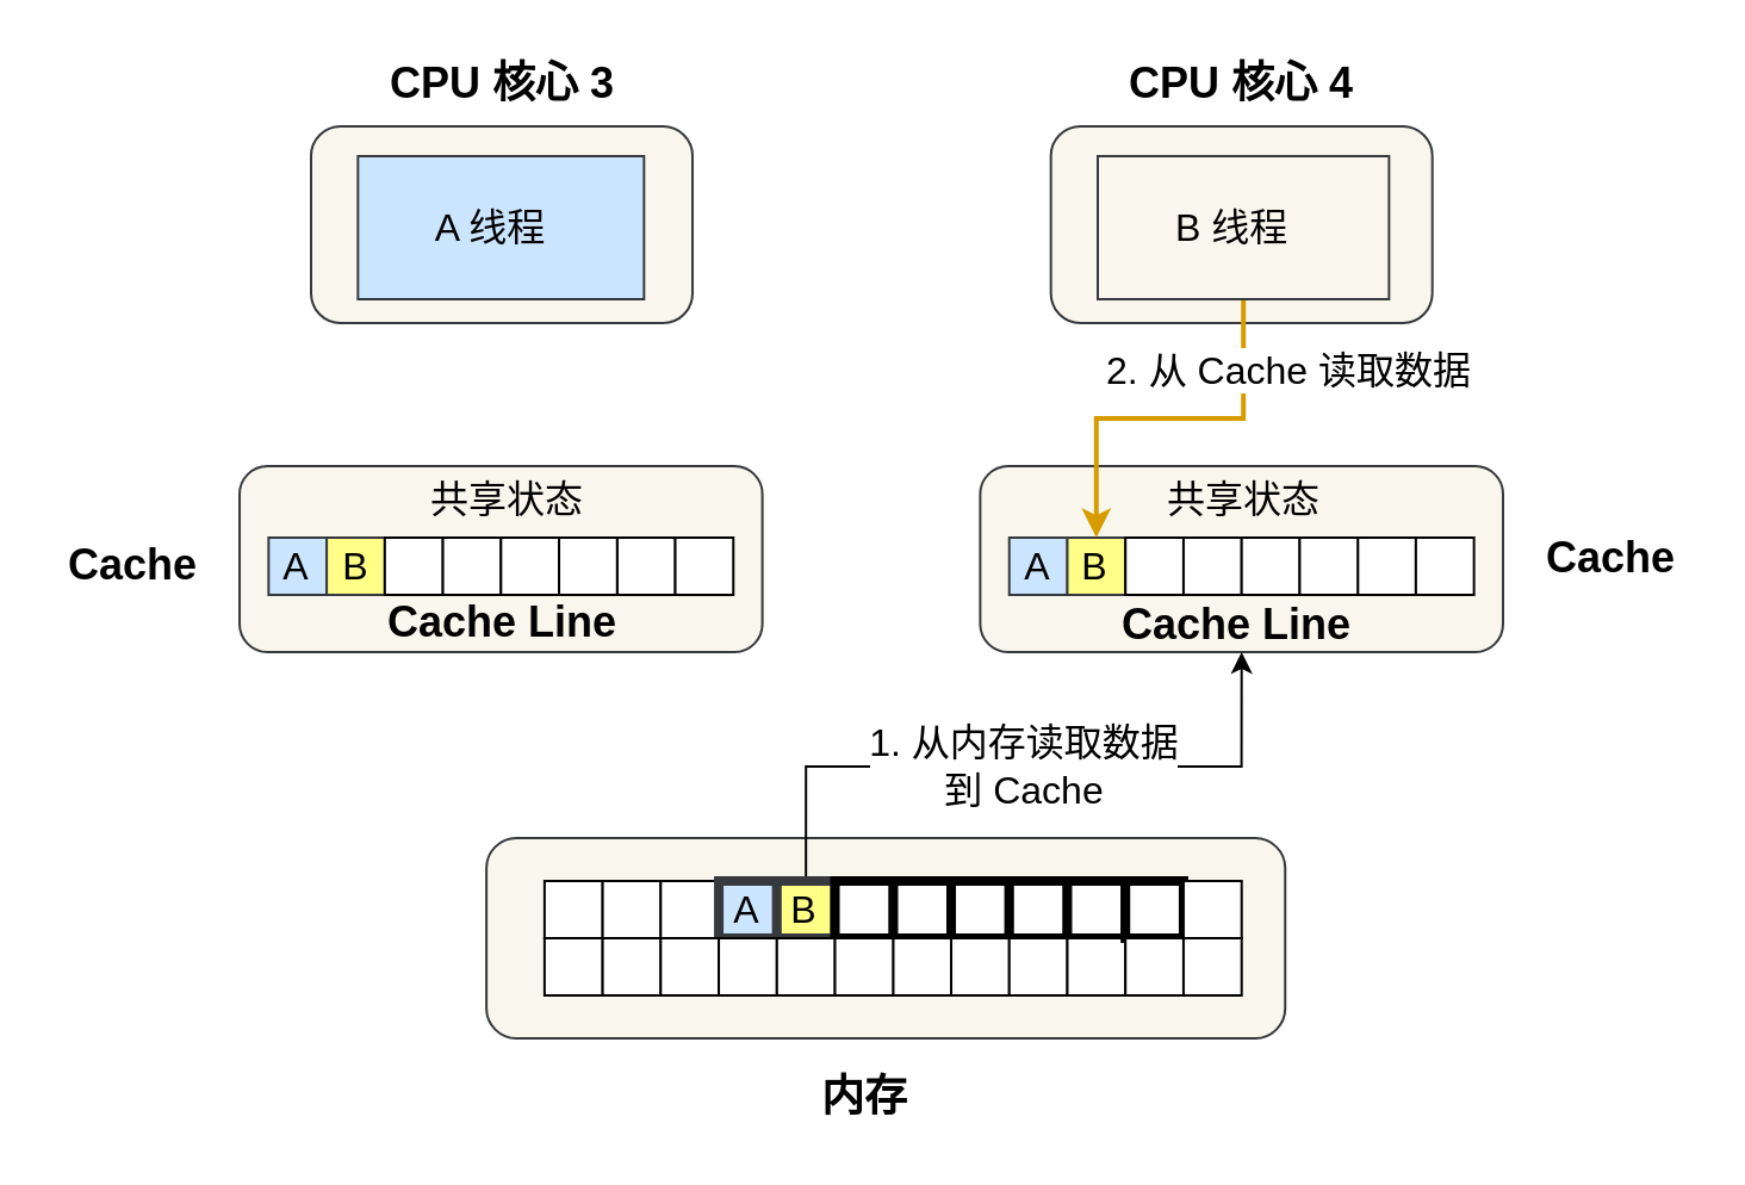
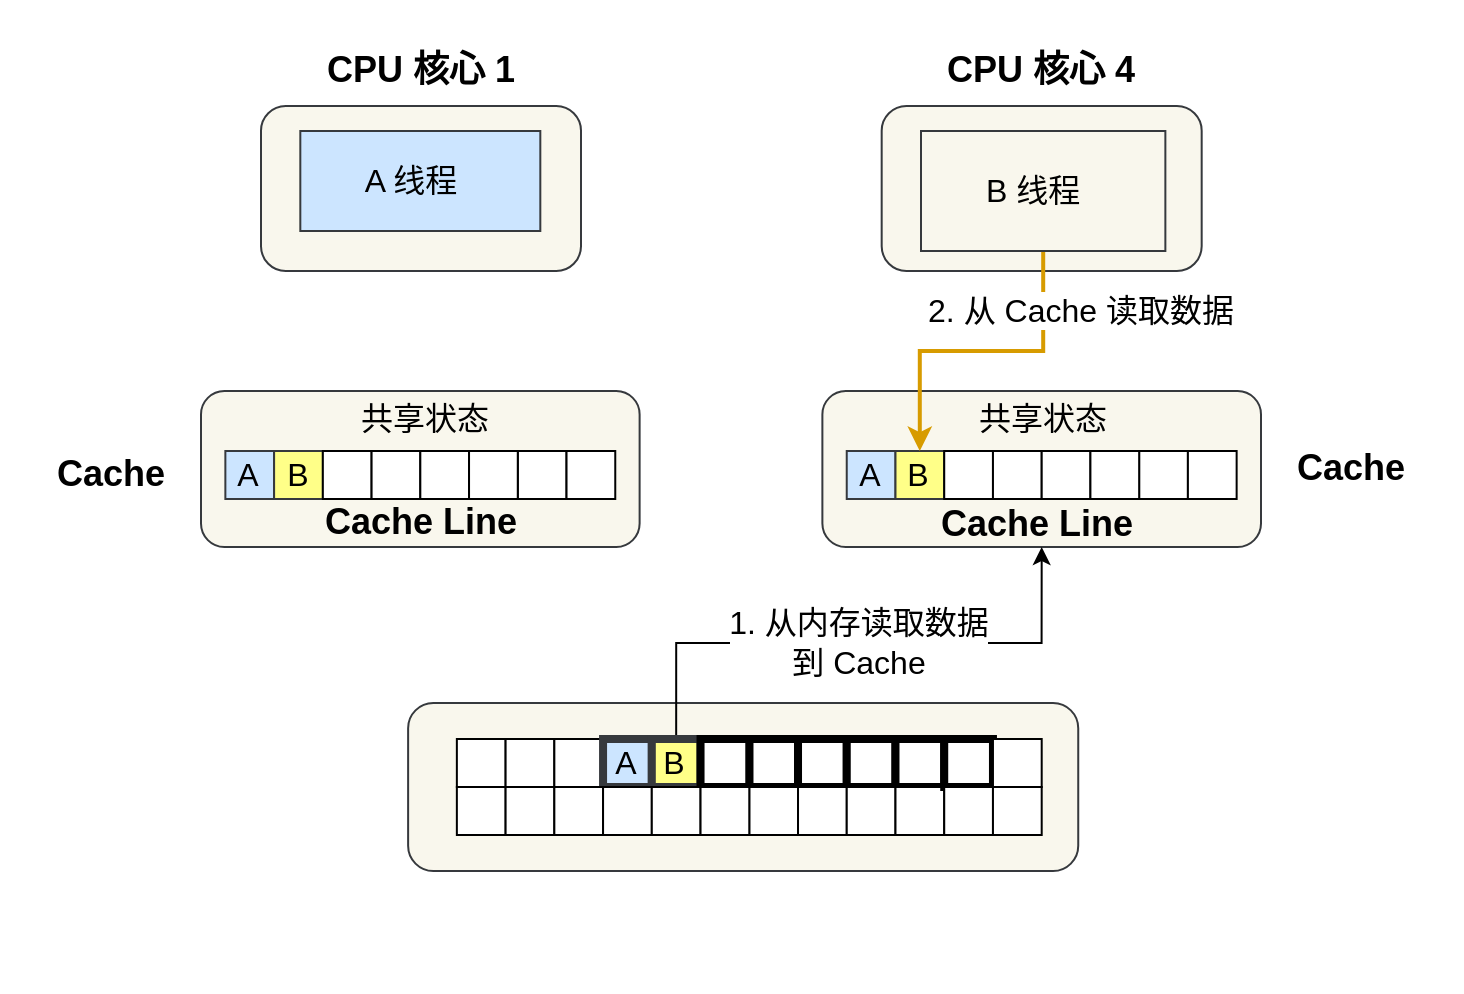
  <mxCell id="0" />
  <mxCell id="1" parent="0" />
  <mxCell id="2" value="" style="rounded=1;whiteSpace=wrap;html=1;shadow=0;sketch=0;strokeWidth=1;fillColor=#f9f7ed;strokeColor=#36393d;" vertex="1" parent="1"><mxGeometry x="130" y="52.5" width="160" height="82.5" as="geometry" /></mxCell>
- <mxCell id="3" value="&lt;font style=&quot;font-size: 16px&quot;&gt;A 线程&amp;nbsp;&amp;nbsp;&lt;/font&gt;" style="rounded=0;whiteSpace=wrap;html=1;shadow=0;sketch=0;strokeWidth=1;fillColor=#cce5ff;strokeColor=#36393d;" vertex="1" parent="1"><mxGeometry x="149.66" y="65" width="120" height="60" as="geometry" /></mxCell>
+ <mxCell id="3" value="&lt;font style=&quot;font-size: 16px&quot;&gt;A 线程&amp;nbsp;&amp;nbsp;&lt;/font&gt;" style="rounded=0;whiteSpace=wrap;html=1;shadow=0;sketch=0;strokeWidth=1;fillColor=#cce5ff;strokeColor=#36393d;" vertex="1" parent="1"><mxGeometry x="149.66" y="65" width="120" height="50" as="geometry" /></mxCell>
  <mxCell id="4" value="" style="rounded=1;whiteSpace=wrap;html=1;shadow=0;sketch=0;strokeWidth=1;fillColor=#f9f7ed;strokeColor=#36393d;" vertex="1" parent="1"><mxGeometry x="203.563" y="351" width="335.057" height="84" as="geometry" /></mxCell>
  <mxCell id="5" value="" style="rounded=1;whiteSpace=wrap;html=1;shadow=0;sketch=0;strokeWidth=1;fillColor=#f9f7ed;strokeColor=#36393d;" vertex="1" parent="1"><mxGeometry x="410.69" y="195" width="219.31" height="78" as="geometry" /></mxCell>
  <mxCell id="6" value="" style="rounded=1;whiteSpace=wrap;html=1;shadow=0;sketch=0;strokeWidth=1;fillColor=#f9f7ed;strokeColor=#36393d;" vertex="1" parent="1"><mxGeometry x="100" y="195" width="219.31" height="78" as="geometry" /></mxCell>
  <mxCell id="7" value="" style="rounded=0;whiteSpace=wrap;html=1;strokeWidth=1;" vertex="1" parent="1"><mxGeometry x="227.931" y="369" width="24.368" height="24" as="geometry" /></mxCell>
  <mxCell id="8" value="1. 从内存读取数据&lt;br&gt;到 Cache" style="edgeStyle=orthogonalEdgeStyle;rounded=0;orthogonalLoop=1;jettySize=auto;html=1;entryX=0.5;entryY=1;entryDx=0;entryDy=0;exitX=0.5;exitY=0;exitDx=0;exitDy=0;fontSize=16;" edge="1" parent="1" source="12" target="5"><mxGeometry x="20" y="70" as="geometry" /></mxCell>
  <mxCell id="9" value="" style="rounded=0;whiteSpace=wrap;html=1;strokeWidth=1;" vertex="1" parent="1"><mxGeometry x="252.299" y="369" width="24.368" height="24" as="geometry" /></mxCell>
  <mxCell id="10" value="" style="rounded=0;whiteSpace=wrap;html=1;strokeWidth=1;" vertex="1" parent="1"><mxGeometry x="276.667" y="369" width="24.368" height="24" as="geometry" /></mxCell>
  <mxCell id="11" value="A" style="rounded=0;whiteSpace=wrap;html=1;strokeWidth=4;fillColor=#cce5ff;strokeColor=#36393d;fontSize=16;" vertex="1" parent="1"><mxGeometry x="301.034" y="369" width="24.368" height="24" as="geometry" /></mxCell>
  <mxCell id="12" value="B" style="rounded=0;whiteSpace=wrap;html=1;strokeWidth=4;fillColor=#ffff88;strokeColor=#36393d;fontSize=16;" vertex="1" parent="1"><mxGeometry x="325.402" y="369" width="24.368" height="24" as="geometry" /></mxCell>
  <mxCell id="13" value="" style="rounded=0;whiteSpace=wrap;html=1;strokeWidth=4;" vertex="1" parent="1"><mxGeometry x="374.138" y="369" width="24.368" height="24" as="geometry" /></mxCell>
  <mxCell id="14" value="" style="rounded=0;whiteSpace=wrap;html=1;strokeWidth=4;" vertex="1" parent="1"><mxGeometry x="349.77" y="369" width="24.368" height="24" as="geometry" /></mxCell>
  <mxCell id="15" value="" style="rounded=0;whiteSpace=wrap;html=1;strokeWidth=4;sketch=0;shadow=0;" vertex="1" parent="1"><mxGeometry x="398.506" y="369" width="24.368" height="24" as="geometry" /></mxCell>
  <mxCell id="16" value="" style="rounded=0;whiteSpace=wrap;html=1;strokeWidth=4;" vertex="1" parent="1"><mxGeometry x="422.874" y="369" width="24.368" height="24" as="geometry" /></mxCell>
  <mxCell id="17" value="" style="rounded=0;whiteSpace=wrap;html=1;strokeWidth=4;" vertex="1" parent="1"><mxGeometry x="447.241" y="369" width="24.368" height="24" as="geometry" /></mxCell>
  <mxCell id="18" value="" style="rounded=0;whiteSpace=wrap;html=1;" vertex="1" parent="1"><mxGeometry x="227.931" y="393" width="24.368" height="24" as="geometry" /></mxCell>
  <mxCell id="19" value="" style="rounded=0;whiteSpace=wrap;html=1;" vertex="1" parent="1"><mxGeometry x="252.299" y="393" width="24.368" height="24" as="geometry" /></mxCell>
  <mxCell id="20" value="" style="rounded=0;whiteSpace=wrap;html=1;" vertex="1" parent="1"><mxGeometry x="276.667" y="393" width="24.368" height="24" as="geometry" /></mxCell>
  <mxCell id="21" value="" style="rounded=0;whiteSpace=wrap;html=1;" vertex="1" parent="1"><mxGeometry x="301.034" y="393" width="24.368" height="24" as="geometry" /></mxCell>
  <mxCell id="22" value="" style="rounded=0;whiteSpace=wrap;html=1;" vertex="1" parent="1"><mxGeometry x="325.402" y="393" width="24.368" height="24" as="geometry" /></mxCell>
  <mxCell id="23" value="" style="rounded=0;whiteSpace=wrap;html=1;" vertex="1" parent="1"><mxGeometry x="374.138" y="393" width="24.368" height="24" as="geometry" /></mxCell>
  <mxCell id="24" value="" style="rounded=0;whiteSpace=wrap;html=1;" vertex="1" parent="1"><mxGeometry x="349.77" y="393" width="24.368" height="24" as="geometry" /></mxCell>
  <mxCell id="25" value="" style="rounded=0;whiteSpace=wrap;html=1;" vertex="1" parent="1"><mxGeometry x="398.506" y="393" width="24.368" height="24" as="geometry" /></mxCell>
  <mxCell id="26" value="" style="rounded=0;whiteSpace=wrap;html=1;" vertex="1" parent="1"><mxGeometry x="422.874" y="393" width="24.368" height="24" as="geometry" /></mxCell>
  <mxCell id="27" value="" style="rounded=0;whiteSpace=wrap;html=1;" vertex="1" parent="1"><mxGeometry x="447.241" y="393" width="24.368" height="24" as="geometry" /></mxCell>
  <mxCell id="28" value="A" style="rounded=0;whiteSpace=wrap;html=1;fillColor=#cce5ff;strokeColor=#36393d;fontSize=16;" vertex="1" parent="1"><mxGeometry x="112.184" y="225" width="24.368" height="24" as="geometry" /></mxCell>
  <mxCell id="29" value="B" style="rounded=0;whiteSpace=wrap;html=1;fillColor=#ffff88;strokeColor=#36393d;fontSize=16;" vertex="1" parent="1"><mxGeometry x="136.552" y="225" width="24.368" height="24" as="geometry" /></mxCell>
  <mxCell id="30" value="" style="rounded=0;whiteSpace=wrap;html=1;" vertex="1" parent="1"><mxGeometry x="160.92" y="225" width="24.368" height="24" as="geometry" /></mxCell>
  <mxCell id="31" value="" style="rounded=0;whiteSpace=wrap;html=1;" vertex="1" parent="1"><mxGeometry x="185.287" y="225" width="24.368" height="24" as="geometry" /></mxCell>
  <mxCell id="32" value="" style="rounded=0;whiteSpace=wrap;html=1;" vertex="1" parent="1"><mxGeometry x="209.655" y="225" width="24.368" height="24" as="geometry" /></mxCell>
  <mxCell id="33" value="" style="rounded=0;whiteSpace=wrap;html=1;" vertex="1" parent="1"><mxGeometry x="258.391" y="225" width="24.368" height="24" as="geometry" /></mxCell>
  <mxCell id="34" value="" style="rounded=0;whiteSpace=wrap;html=1;" vertex="1" parent="1"><mxGeometry x="234.023" y="225" width="24.368" height="24" as="geometry" /></mxCell>
  <mxCell id="35" value="" style="rounded=0;whiteSpace=wrap;html=1;" vertex="1" parent="1"><mxGeometry x="282.759" y="225" width="24.368" height="24" as="geometry" /></mxCell>
  <mxCell id="36" value="A" style="rounded=0;whiteSpace=wrap;html=1;fillColor=#cce5ff;strokeColor=#36393d;fontSize=16;" vertex="1" parent="1"><mxGeometry x="422.874" y="225" width="24.368" height="24" as="geometry" /></mxCell>
  <mxCell id="37" value="B" style="rounded=0;whiteSpace=wrap;html=1;fillColor=#ffff88;strokeColor=#36393d;fontSize=16;" vertex="1" parent="1"><mxGeometry x="447.241" y="225" width="24.368" height="24" as="geometry" /></mxCell>
  <mxCell id="38" value="" style="rounded=0;whiteSpace=wrap;html=1;" vertex="1" parent="1"><mxGeometry x="471.609" y="225" width="24.368" height="24" as="geometry" /></mxCell>
  <mxCell id="39" value="" style="rounded=0;whiteSpace=wrap;html=1;" vertex="1" parent="1"><mxGeometry x="495.977" y="225" width="24.368" height="24" as="geometry" /></mxCell>
  <mxCell id="40" value="" style="rounded=0;whiteSpace=wrap;html=1;" vertex="1" parent="1"><mxGeometry x="520.345" y="225" width="24.368" height="24" as="geometry" /></mxCell>
  <mxCell id="41" value="" style="rounded=0;whiteSpace=wrap;html=1;" vertex="1" parent="1"><mxGeometry x="569.08" y="225" width="24.368" height="24" as="geometry" /></mxCell>
  <mxCell id="42" value="" style="rounded=0;whiteSpace=wrap;html=1;" vertex="1" parent="1"><mxGeometry x="544.713" y="225" width="24.368" height="24" as="geometry" /></mxCell>
  <mxCell id="43" value="" style="rounded=0;whiteSpace=wrap;html=1;" vertex="1" parent="1"><mxGeometry x="593.448" y="225" width="24.368" height="24" as="geometry" /></mxCell>
  <mxCell id="44" value="" style="rounded=0;whiteSpace=wrap;html=1;strokeWidth=4;" vertex="1" parent="1"><mxGeometry x="471.609" y="369" width="24.368" height="24" as="geometry" /></mxCell>
  <mxCell id="45" value="" style="rounded=0;whiteSpace=wrap;html=1;" vertex="1" parent="1"><mxGeometry x="471.609" y="393" width="24.368" height="24" as="geometry" /></mxCell>
  <mxCell id="46" value="" style="rounded=0;whiteSpace=wrap;html=1;" vertex="1" parent="1"><mxGeometry x="495.977" y="369" width="24.368" height="24" as="geometry" /></mxCell>
  <mxCell id="47" value="" style="rounded=0;whiteSpace=wrap;html=1;" vertex="1" parent="1"><mxGeometry x="495.977" y="393" width="24.368" height="24" as="geometry" /></mxCell>
- <mxCell id="48" value="CPU 核心 3" style="text;html=1;align=center;verticalAlign=middle;resizable=0;points=[];autosize=1;fontSize=18;fontStyle=1" vertex="1" parent="1"><mxGeometry x="154.66" y="20" width="110" height="30" as="geometry" /></mxCell>
+ <mxCell id="48" value="CPU 核心 1" style="text;html=1;align=center;verticalAlign=middle;resizable=0;points=[];autosize=1;fontSize=18;fontStyle=1" vertex="1" parent="1"><mxGeometry x="154.66" y="20" width="110" height="30" as="geometry" /></mxCell>
  <mxCell id="49" value="" style="rounded=1;whiteSpace=wrap;html=1;shadow=0;sketch=0;strokeWidth=1;fillColor=#f9f7ed;strokeColor=#36393d;" vertex="1" parent="1"><mxGeometry x="440.34" y="52.5" width="160" height="82.5" as="geometry" /></mxCell>
  <mxCell id="50" value="2. 从 Cache 读取数据" style="edgeStyle=orthogonalEdgeStyle;rounded=0;orthogonalLoop=1;jettySize=auto;html=1;fontSize=16;fillColor=#ffcd28;gradientColor=#ffa500;strokeColor=#d79b00;strokeWidth=2;" edge="1" parent="1" source="51" target="37"><mxGeometry x="-0.629" y="19" relative="1" as="geometry"><mxPoint as="offset" /></mxGeometry></mxCell>
  <mxCell id="51" value="&lt;font style=&quot;font-size: 16px&quot;&gt;B 线程&amp;nbsp;&amp;nbsp;&lt;/font&gt;" style="rounded=0;whiteSpace=wrap;html=1;shadow=0;sketch=0;strokeWidth=1;fillColor=#f9f7ed;strokeColor=#36393d;" vertex="1" parent="1"><mxGeometry x="460" y="65" width="122.18" height="60" as="geometry" /></mxCell>
  <mxCell id="52" value="CPU 核心 4" style="text;html=1;align=center;verticalAlign=middle;resizable=0;points=[];autosize=1;fontSize=18;fontStyle=1" vertex="1" parent="1"><mxGeometry x="465" y="20" width="110" height="30" as="geometry" /></mxCell>
  <mxCell id="53" value="Cache Line" style="text;html=1;align=center;verticalAlign=middle;resizable=0;points=[];autosize=1;fontSize=18;fontStyle=1" vertex="1" parent="1"><mxGeometry x="463" y="247" width="110" height="30" as="geometry" /></mxCell>
  <mxCell id="54" value="Cache Line" style="text;html=1;align=center;verticalAlign=middle;resizable=0;points=[];autosize=1;fontSize=18;fontStyle=1" vertex="1" parent="1"><mxGeometry x="154.66" y="246" width="110" height="30" as="geometry" /></mxCell>
- <mxCell id="55" value="内存" style="text;html=1;align=center;verticalAlign=middle;resizable=0;points=[];autosize=1;fontSize=18;fontStyle=1" vertex="1" parent="1"><mxGeometry x="336.95" y="445" width="50" height="30" as="geometry" /></mxCell>
  <mxCell id="56" value="Cache" style="text;html=1;align=center;verticalAlign=middle;resizable=0;points=[];autosize=1;fontSize=18;fontStyle=1" vertex="1" parent="1"><mxGeometry x="20" y="222" width="70" height="30" as="geometry" /></mxCell>
  <mxCell id="57" value="Cache" style="text;html=1;align=center;verticalAlign=middle;resizable=0;points=[];autosize=1;fontSize=18;fontStyle=1" vertex="1" parent="1"><mxGeometry x="640" y="219" width="70" height="30" as="geometry" /></mxCell>
  <mxCell id="58" value="共享状态" style="text;html=1;align=center;verticalAlign=middle;resizable=0;points=[];autosize=1;fontSize=16;" vertex="1" parent="1"><mxGeometry x="172.3" y="199" width="80" height="20" as="geometry" /></mxCell>
  <mxCell id="59" value="共享状态" style="text;html=1;align=center;verticalAlign=middle;resizable=0;points=[];autosize=1;fontSize=16;" vertex="1" parent="1"><mxGeometry x="481.09" y="199" width="80" height="20" as="geometry" /></mxCell>
